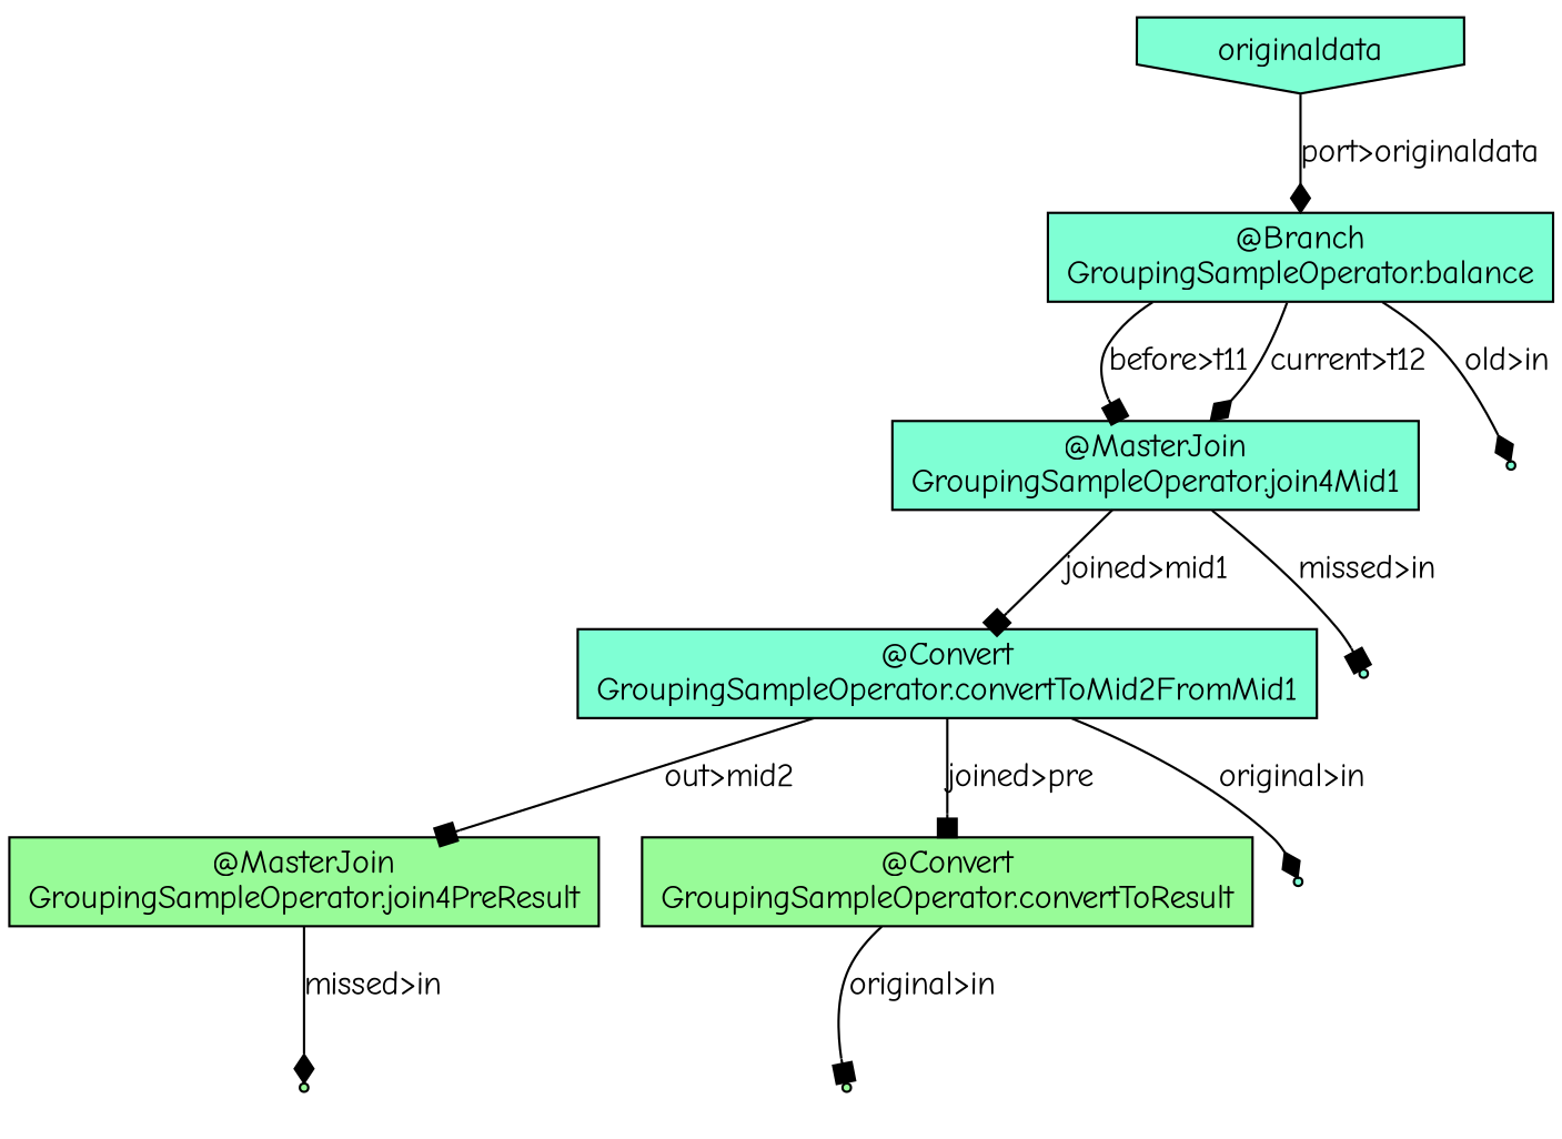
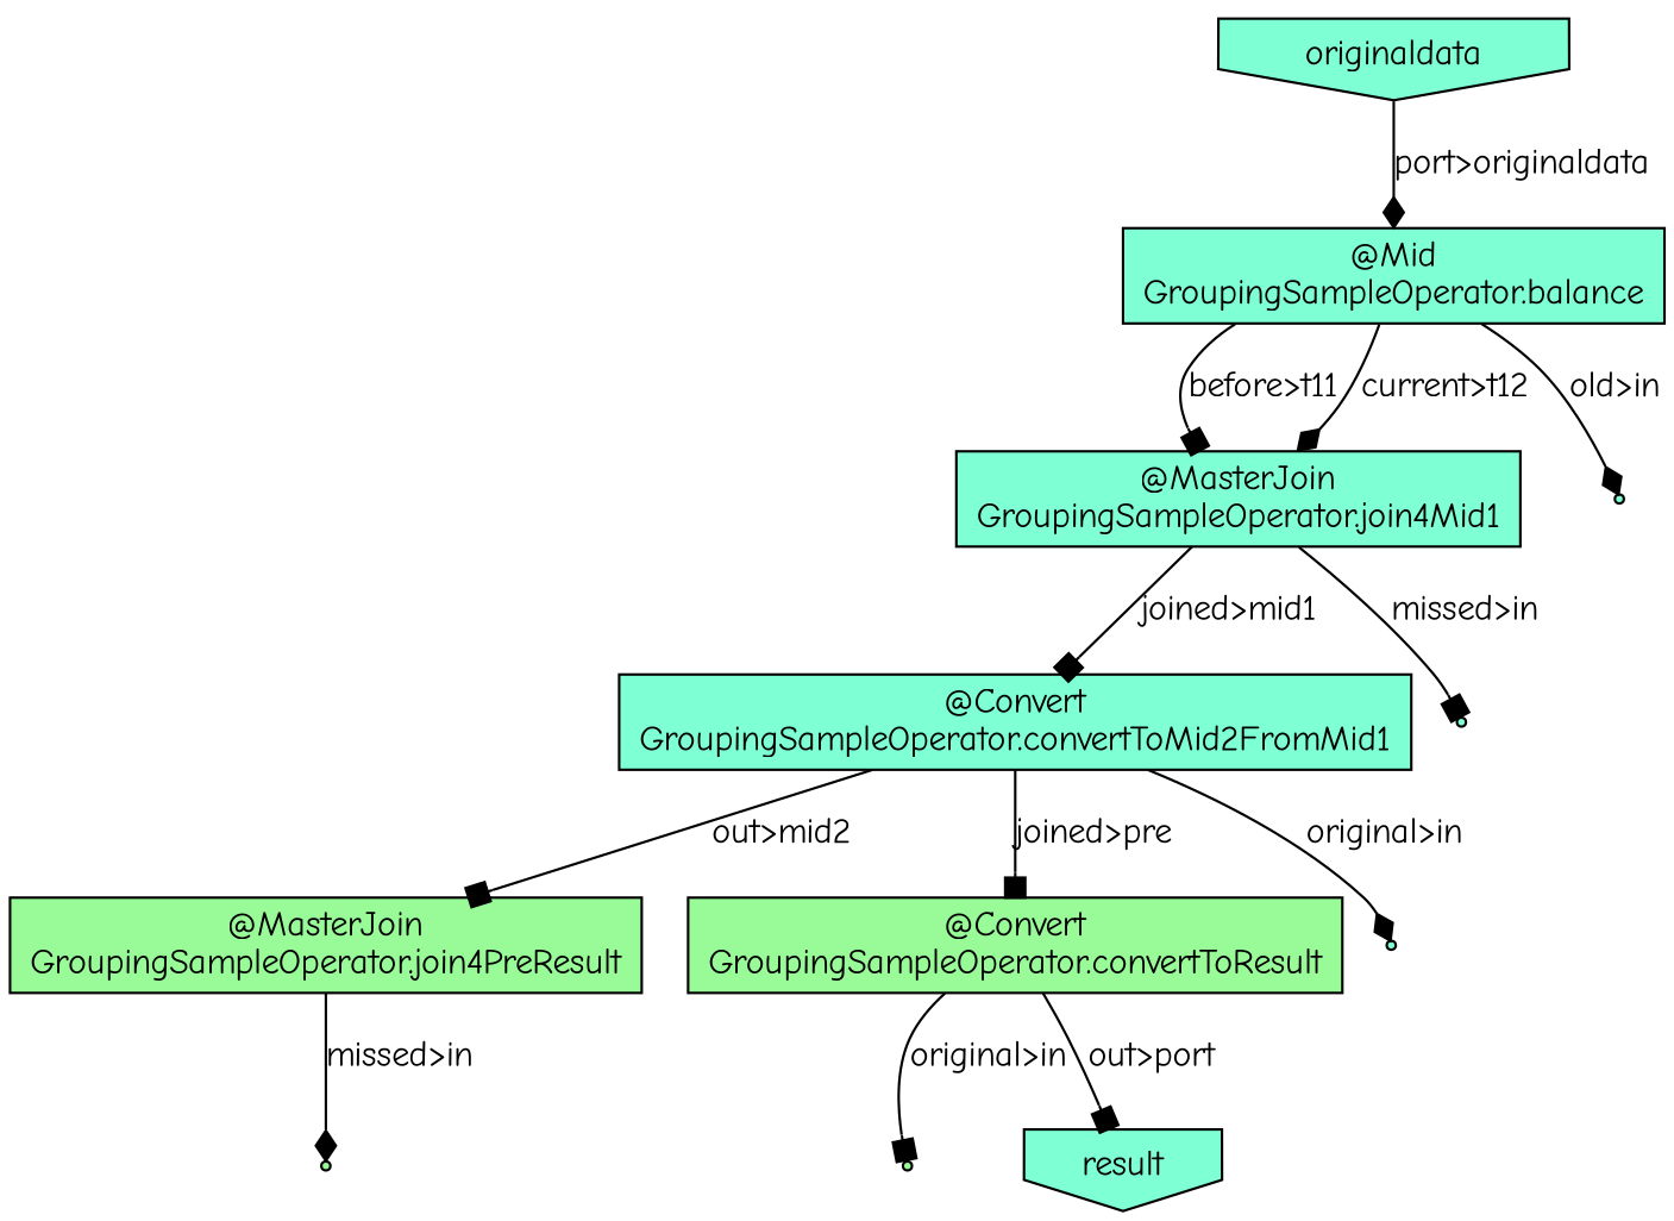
  digraph {
    fontname="Comic Neue"
    node [fillcolor=aquamarine fontname="Comic Neue" shape=box style=filled]
    edge [arrowhead=box fontname="Comic Neue"]
    n1 [fillcolor=palegreen label="@MasterJoin\nGroupingSampleOperator.join4PreResult"]
    "5029e15e-28aa-4ecd-8320-cd4044fa5cd7" [fillcolor=palegreen shape=point]
    n3 [fillcolor=palegreen label="@Convert\nGroupingSampleOperator.convertToResult"]
    "25b2aa88-018e-417a-89c9-afca5ab64bbe" [fillcolor=palegreen shape=point]
+   n5 [label=result shape=invhouse]
    n6 [label="@Convert\nGroupingSampleOperator.convertToMid2FromMid1"]
    "77c0c9f3-fa10-40bf-966c-fadff0fdf554" [shape=point]
    n8 [label=originaldata shape=invhouse]
-   n9 [label="@Branch\nGroupingSampleOperator.balance"]
+   n9 [label="@Mid\nGroupingSampleOperator.balance"]
    n10 [label="@MasterJoin\nGroupingSampleOperator.join4Mid1"]
    "39707b84-0d6a-43de-8848-87bd26eb77d9" [shape=point]
    "0d10b176-b386-408e-afcc-9de9015a7f1e" [shape=point]
    n1 -> "5029e15e-28aa-4ecd-8320-cd4044fa5cd7" [arrowhead=diamond label="missed>in"]
    n3 -> "25b2aa88-018e-417a-89c9-afca5ab64bbe" [label="original>in"]
+   n3 -> n5 [label="out>port"]
    n6 -> n1 [label="out>mid2"]
    n6 -> n3 [label="joined>pre"]
    n6 -> "77c0c9f3-fa10-40bf-966c-fadff0fdf554" [arrowhead=diamond label="original>in"]
    n8 -> n9 [arrowhead=diamond label="port>originaldata"]
    n9 -> n10 [label="before>t11"]
    n9 -> n10 [arrowhead=diamond label="current>t12"]
    n9 -> "39707b84-0d6a-43de-8848-87bd26eb77d9" [arrowhead=diamond label="old>in"]
    n10 -> n6 [label="joined>mid1"]
    n10 -> "0d10b176-b386-408e-afcc-9de9015a7f1e" [label="missed>in"]
  }
